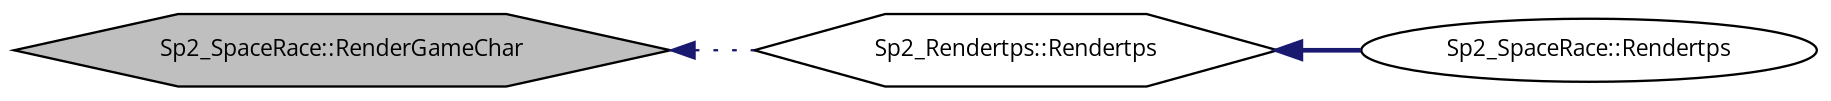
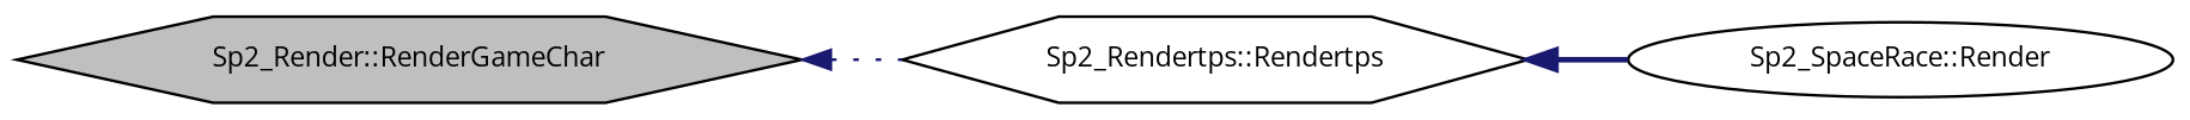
  digraph {
    fontname="Open Sans"
    rankdir=LR
    node [color=black fontname="Open Sans" fontsize=10 shape=hexagon]
    edge [color=midnightblue dir=back fontname="Open Sans" fontsize=10 labelfontname=Helvetica labelfontsize=10]
-   n1 [fillcolor=grey75 fontcolor=black height=0.2 label="Sp2_SpaceRace::RenderGameChar" style=filled width=0.4]
+   n1 [fillcolor=grey75 fontcolor=black height=0.2 label="Sp2_Render::RenderGameChar" style=filled width=0.4]
    n2 [height=0.2 label="Sp2_Rendertps::Rendertps" width=0.4]
-   n3 [height=0.2 label="Sp2_SpaceRace::Rendertps" shape=ellipse width=0.4]
+   n3 [height=0.2 label="Sp2_SpaceRace::Render" shape=ellipse width=0.4]
    n1 -> n2 [style=dotted]
    n2 -> n3 [style=bold]
  }
